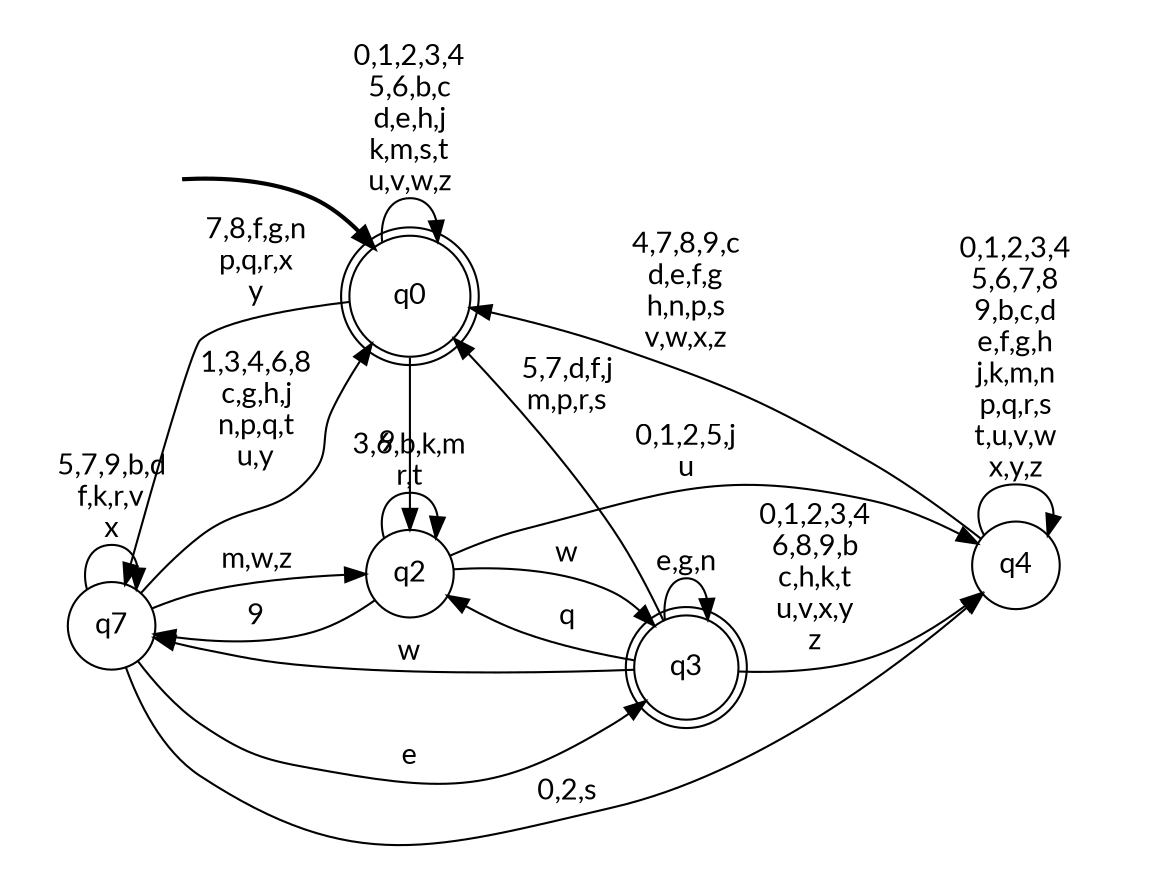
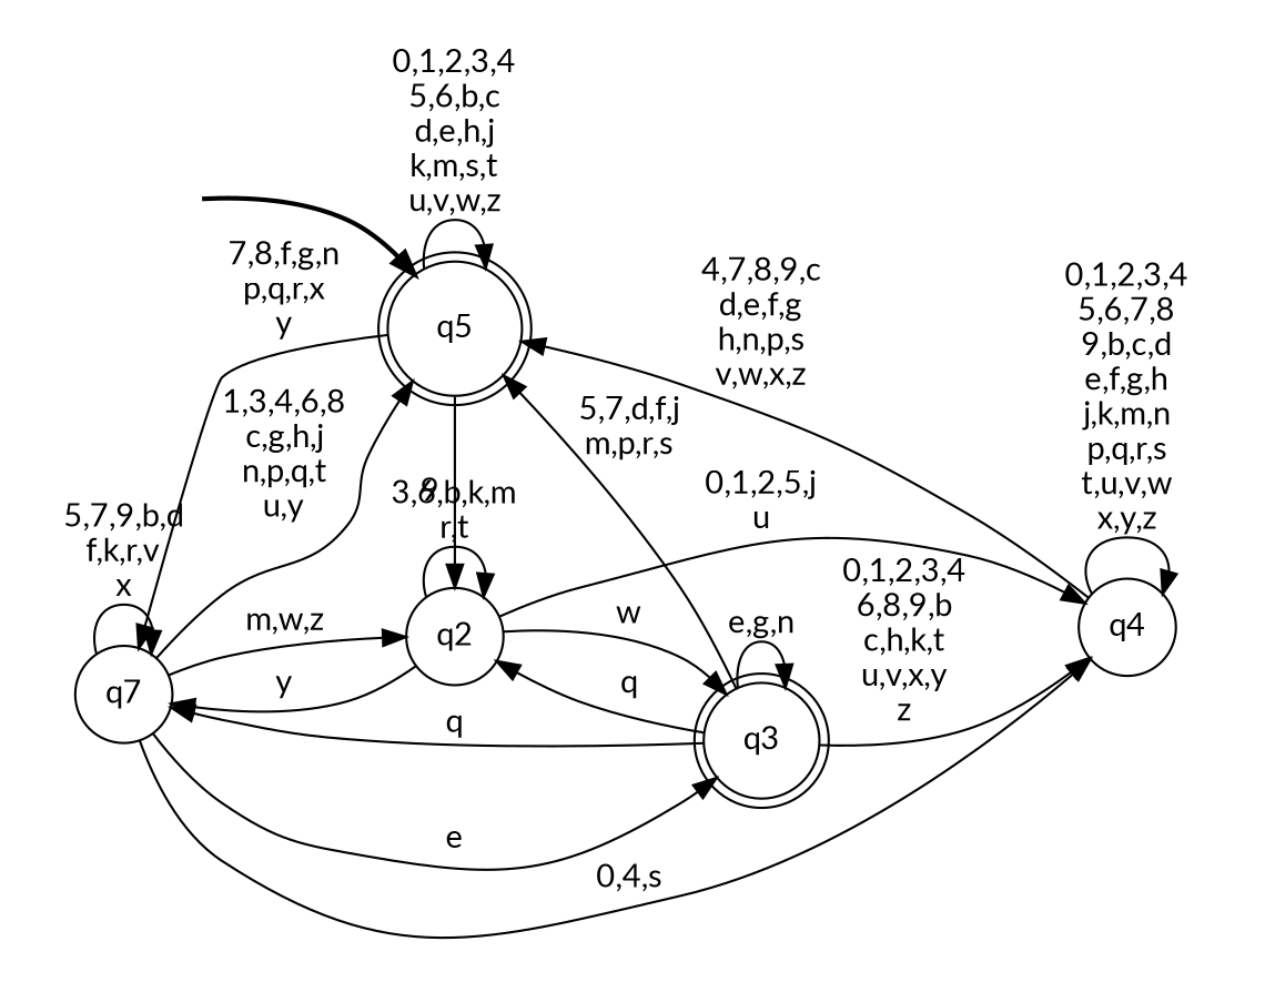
  digraph {
    fontname=Lato
    rankdir=LR
    node [fontname=Lato shape=circle style=filled color=black fillcolor=white]
    edge [fontname=Lato]
    __start0 [height=0 shape=none style=invis width=0 color="" fillcolor=""]
-   n2 [label=q0 shape=doublecircle style="rounded,filled"]
+   n2 [label=q5 shape=doublecircle style="rounded,filled"]
    n3 [label=q7]
    n4 [label=q2]
    n5 [label=q3 shape=doublecircle style="rounded,filled"]
    n6 [label=q4]
    subgraph cluster_1 {
      nodesep=0.15
      ranksep=0.15
      style=invis
      __start0
      n2
    }
    __start0 -> n2 [penwidth=2]
    n2 -> n2 [label="0,1,2,3,4\n5,6,b,c\nd,e,h,j\nk,m,s,t\nu,v,w,z"]
    n2 -> n3 [label="7,8,f,g,n\np,q,r,x\ny"]
    n2 -> n4 [label=9]
    n3 -> n2 [label="1,3,4,6,8\nc,g,h,j\nn,p,q,t\nu,y"]
    n3 -> n3 [label="5,7,9,b,d\nf,k,r,v\nx"]
    n3 -> n4 [label="m,w,z"]
    n3 -> n5 [label=e]
-   n3 -> n6 [label="0,2,s"]
-   n4 -> n3 [label=9]
+   n3 -> n6 [label="0,4,s"]
+   n4 -> n3 [label=y]
    n4 -> n4 [label="3,6,b,k,m\nr,t"]
    n4 -> n5 [label=w]
    n4 -> n6 [label="0,1,2,5,j\nu"]
    n5 -> n2 [label="5,7,d,f,j\nm,p,r,s"]
-   n5 -> n3 [label=w]
+   n5 -> n3 [label=q]
    n5 -> n4 [label=q]
    n5 -> n5 [label="e,g,n"]
    n5 -> n6 [label="0,1,2,3,4\n6,8,9,b\nc,h,k,t\nu,v,x,y\nz"]
    n6 -> n2 [label="4,7,8,9,c\nd,e,f,g\nh,n,p,s\nv,w,x,z"]
    n6 -> n6 [label="0,1,2,3,4\n5,6,7,8\n9,b,c,d\ne,f,g,h\nj,k,m,n\np,q,r,s\nt,u,v,w\nx,y,z"]
  }
